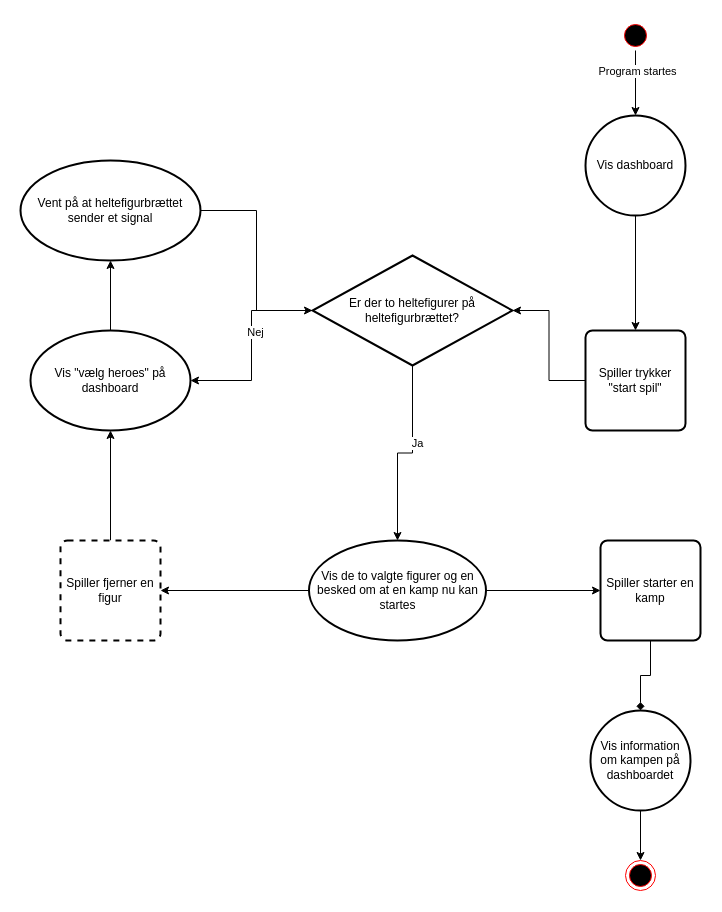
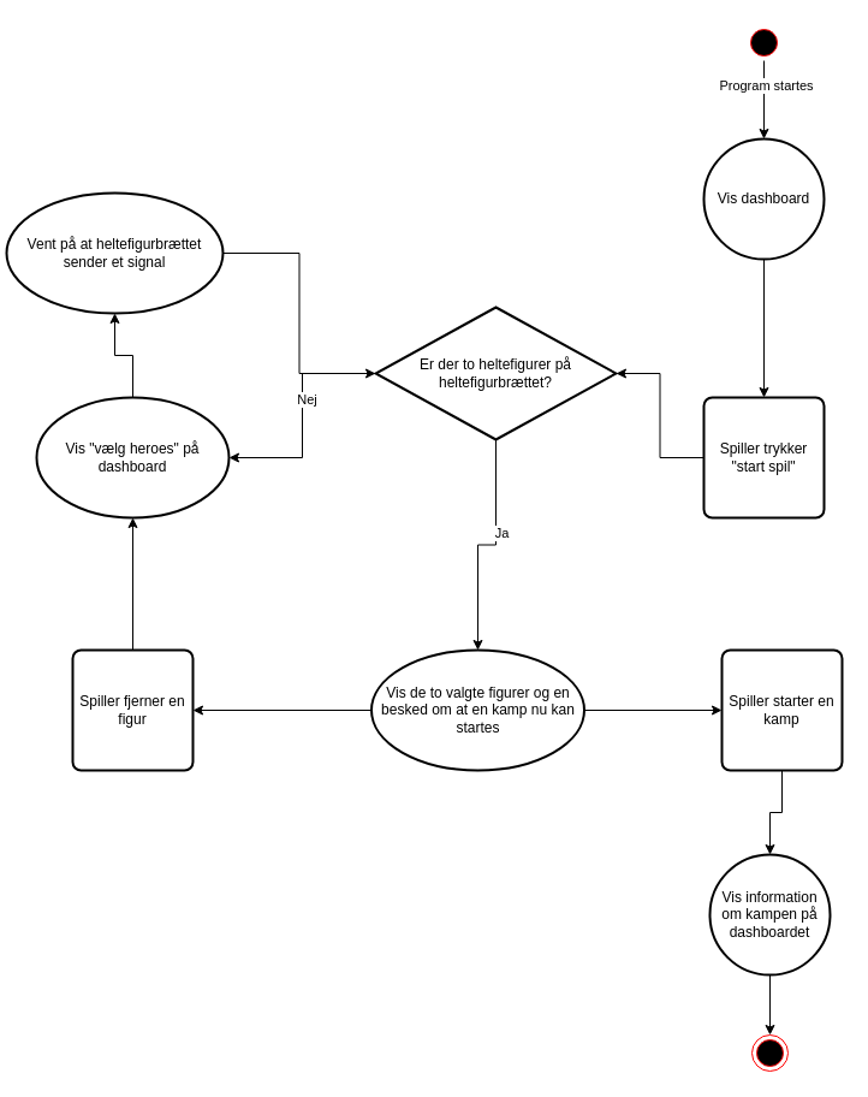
  <mxCell id="0" />
  <mxCell id="1" parent="0" />
  <mxCell id="2" value="" style="ellipse;html=1;shape=endState;fillColor=#000000;strokeColor=#ff0000;" vertex="1" parent="1"><mxGeometry x="625" y="860" width="30" height="30" as="geometry" /></mxCell>
  <mxCell id="3" style="edgeStyle=orthogonalEdgeStyle;rounded=0;orthogonalLoop=1;jettySize=auto;html=1;" edge="1" parent="1" source="5" target="7"><mxGeometry relative="1" as="geometry" /></mxCell>
  <mxCell id="4" value="&lt;div&gt;Program startes&lt;/div&gt;" style="edgeLabel;html=1;align=center;verticalAlign=middle;resizable=0;points=[];" vertex="1" connectable="0" parent="3"><mxGeometry x="-0.375" y="1" relative="1" as="geometry"><mxPoint as="offset" /></mxGeometry></mxCell>
  <mxCell id="5" value="" style="ellipse;html=1;shape=startState;fillColor=#000000;strokeColor=#ff0000;" vertex="1" parent="1"><mxGeometry x="620" y="20" width="30" height="30" as="geometry" /></mxCell>
  <mxCell id="6" style="edgeStyle=orthogonalEdgeStyle;rounded=0;orthogonalLoop=1;jettySize=auto;html=1;" edge="1" parent="1" source="7" target="14"><mxGeometry relative="1" as="geometry"><mxPoint x="610" y="280" as="targetPoint" /></mxGeometry></mxCell>
  <mxCell id="7" value="Vis dashboard" style="strokeWidth=2;html=1;shape=mxgraph.flowchart.start_2;whiteSpace=wrap;" vertex="1" parent="1"><mxGeometry x="585" y="115" width="100" height="100" as="geometry" /></mxCell>
  <mxCell id="8" style="edgeStyle=orthogonalEdgeStyle;rounded=0;orthogonalLoop=1;jettySize=auto;html=1;" edge="1" parent="1" source="14" target="19"><mxGeometry relative="1" as="geometry"><mxPoint x="610" y="340" as="sourcePoint" /><mxPoint x="550" y="470" as="targetPoint" /></mxGeometry></mxCell>
  <mxCell id="9" style="edgeStyle=orthogonalEdgeStyle;rounded=0;orthogonalLoop=1;jettySize=auto;html=1;" edge="1" parent="1" source="10" target="21"><mxGeometry relative="1" as="geometry" /></mxCell>
- <mxCell id="10" value="Spiller fjerner en figur" style="rounded=1;whiteSpace=wrap;html=1;absoluteArcSize=1;arcSize=14;strokeWidth=2;dashed=1;" vertex="1" parent="1"><mxGeometry x="60" y="540" width="100" height="100" as="geometry" /></mxCell>
+ <mxCell id="10" value="Spiller fjerner en figur" style="rounded=1;whiteSpace=wrap;html=1;absoluteArcSize=1;arcSize=14;strokeWidth=2;" vertex="1" parent="1"><mxGeometry x="60" y="540" width="100" height="100" as="geometry" /></mxCell>
  <mxCell id="11" style="edgeStyle=orthogonalEdgeStyle;rounded=0;orthogonalLoop=1;jettySize=auto;html=1;" edge="1" parent="1" source="13" target="10"><mxGeometry relative="1" as="geometry" /></mxCell>
  <mxCell id="12" style="edgeStyle=orthogonalEdgeStyle;rounded=0;orthogonalLoop=1;jettySize=auto;html=1;" edge="1" parent="1" source="13" target="25"><mxGeometry relative="1" as="geometry" /></mxCell>
  <mxCell id="13" value="Vis de to valgte figurer og en besked om at en kamp nu kan startes" style="strokeWidth=2;html=1;shape=mxgraph.flowchart.start_2;whiteSpace=wrap;" vertex="1" parent="1"><mxGeometry x="308.5" y="540" width="177" height="100" as="geometry" /></mxCell>
  <mxCell id="14" value="Spiller trykker &quot;start spil&quot;" style="rounded=1;whiteSpace=wrap;html=1;absoluteArcSize=1;arcSize=14;strokeWidth=2;" vertex="1" parent="1"><mxGeometry x="585" y="330" width="100" height="100" as="geometry" /></mxCell>
  <mxCell id="15" style="edgeStyle=orthogonalEdgeStyle;rounded=0;orthogonalLoop=1;jettySize=auto;html=1;" edge="1" parent="1" source="19" target="21"><mxGeometry relative="1" as="geometry" /></mxCell>
  <mxCell id="16" value="Nej" style="edgeLabel;html=1;align=center;verticalAlign=middle;resizable=0;points=[];" vertex="1" connectable="0" parent="15"><mxGeometry x="-0.15" y="3" relative="1" as="geometry"><mxPoint as="offset" /></mxGeometry></mxCell>
  <mxCell id="17" style="edgeStyle=orthogonalEdgeStyle;rounded=0;orthogonalLoop=1;jettySize=auto;html=1;" edge="1" parent="1" source="19" target="13"><mxGeometry relative="1" as="geometry" /></mxCell>
  <mxCell id="18" value="Ja" style="edgeLabel;html=1;align=center;verticalAlign=middle;resizable=0;points=[];" vertex="1" connectable="0" parent="17"><mxGeometry x="-0.185" y="4" relative="1" as="geometry"><mxPoint as="offset" /></mxGeometry></mxCell>
  <mxCell id="19" value="Er der to heltefigurer på heltefigurbrættet?" style="strokeWidth=2;html=1;shape=mxgraph.flowchart.decision;whiteSpace=wrap;" vertex="1" parent="1"><mxGeometry x="312" y="255" width="200" height="110" as="geometry" /></mxCell>
  <mxCell id="20" style="edgeStyle=orthogonalEdgeStyle;rounded=0;orthogonalLoop=1;jettySize=auto;html=1;" edge="1" parent="1" source="21" target="23"><mxGeometry relative="1" as="geometry" /></mxCell>
  <mxCell id="21" value="Vis &quot;vælg heroes&quot; på dashboard" style="strokeWidth=2;html=1;shape=mxgraph.flowchart.start_2;whiteSpace=wrap;" vertex="1" parent="1"><mxGeometry x="30" y="330" width="160" height="100" as="geometry" /></mxCell>
  <mxCell id="22" style="edgeStyle=orthogonalEdgeStyle;rounded=0;orthogonalLoop=1;jettySize=auto;html=1;" edge="1" parent="1" source="23" target="19"><mxGeometry relative="1" as="geometry" /></mxCell>
- <mxCell id="23" value="Vent på at heltefigurbrættet sender et signal" style="strokeWidth=2;html=1;shape=mxgraph.flowchart.start_2;whiteSpace=wrap;" vertex="1" parent="1"><mxGeometry x="20" y="160" width="180" height="100" as="geometry" /></mxCell>
- <mxCell id="24" style="edgeStyle=orthogonalEdgeStyle;rounded=0;orthogonalLoop=1;jettySize=auto;html=1;endArrow=diamond;" edge="1" parent="1" source="25" target="27"><mxGeometry relative="1" as="geometry"><mxPoint x="640" y="680" as="targetPoint" /></mxGeometry></mxCell>
+ <mxCell id="23" value="Vent på at heltefigurbrættet sender et signal" style="strokeWidth=2;html=1;shape=mxgraph.flowchart.start_2;whiteSpace=wrap;" vertex="1" parent="1"><mxGeometry x="5" y="160" width="180" height="100" as="geometry" /></mxCell>
+ <mxCell id="24" style="edgeStyle=orthogonalEdgeStyle;rounded=0;orthogonalLoop=1;jettySize=auto;html=1;" edge="1" parent="1" source="25" target="27"><mxGeometry relative="1" as="geometry"><mxPoint x="640" y="680" as="targetPoint" /></mxGeometry></mxCell>
  <mxCell id="25" value="Spiller starter en kamp" style="rounded=1;whiteSpace=wrap;html=1;absoluteArcSize=1;arcSize=14;strokeWidth=2;" vertex="1" parent="1"><mxGeometry x="600" y="540" width="100" height="100" as="geometry" /></mxCell>
  <mxCell id="26" style="edgeStyle=orthogonalEdgeStyle;rounded=0;orthogonalLoop=1;jettySize=auto;html=1;" edge="1" parent="1" source="27" target="2"><mxGeometry relative="1" as="geometry" /></mxCell>
  <mxCell id="27" value="Vis information om kampen på dashboardet" style="strokeWidth=2;html=1;shape=mxgraph.flowchart.start_2;whiteSpace=wrap;" vertex="1" parent="1"><mxGeometry x="590" y="710" width="100" height="100" as="geometry" /></mxCell>
